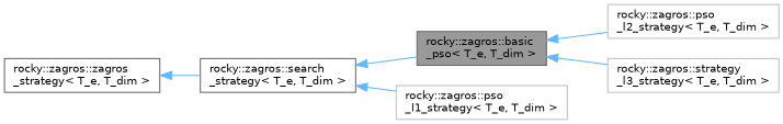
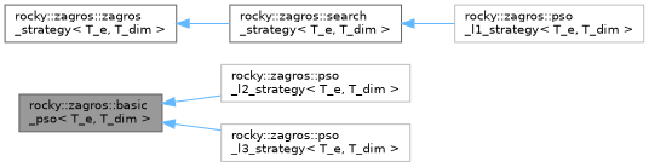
  digraph {
    rankdir=LR
    node [color=gray40 fillcolor=white fontname=Helvetica fontsize=10 shape=box style=filled]
    edge [color=steelblue1 dir=back fontname=Helvetica fontsize=10 labelfontname=Helvetica labelfontsize=10 style=solid]
    n1 [fillcolor=grey60 fontcolor=black height=0.2 label="rocky::zagros::basic\l_pso\< T_e, T_dim \>" width=0.4]
    n2 [color=grey75 height=0.2 label="rocky::zagros::pso\l_l2_strategy\< T_e, T_dim \>" width=0.4]
-   n3 [color=grey75 height=0.2 label="rocky::zagros::strategy\l_l3_strategy\< T_e, T_dim \>" width=0.4]
+   n3 [color=grey75 height=0.2 label="rocky::zagros::pso\l_l3_strategy\< T_e, T_dim \>" width=0.4]
    n4 [color=grey75 height=0.2 label="rocky::zagros::pso\l_l1_strategy\< T_e, T_dim \>" width=0.4]
    n5 [height=0.2 label="rocky::zagros::search\l_strategy\< T_e, T_dim \>" width=0.4]
    n6 [height=0.2 label="rocky::zagros::zagros\l_strategy\< T_e, T_dim \>" width=0.4]
    n1 -> n2
    n1 -> n3
-   n5 -> n1
    n5 -> n4
    n6 -> n5
  }
